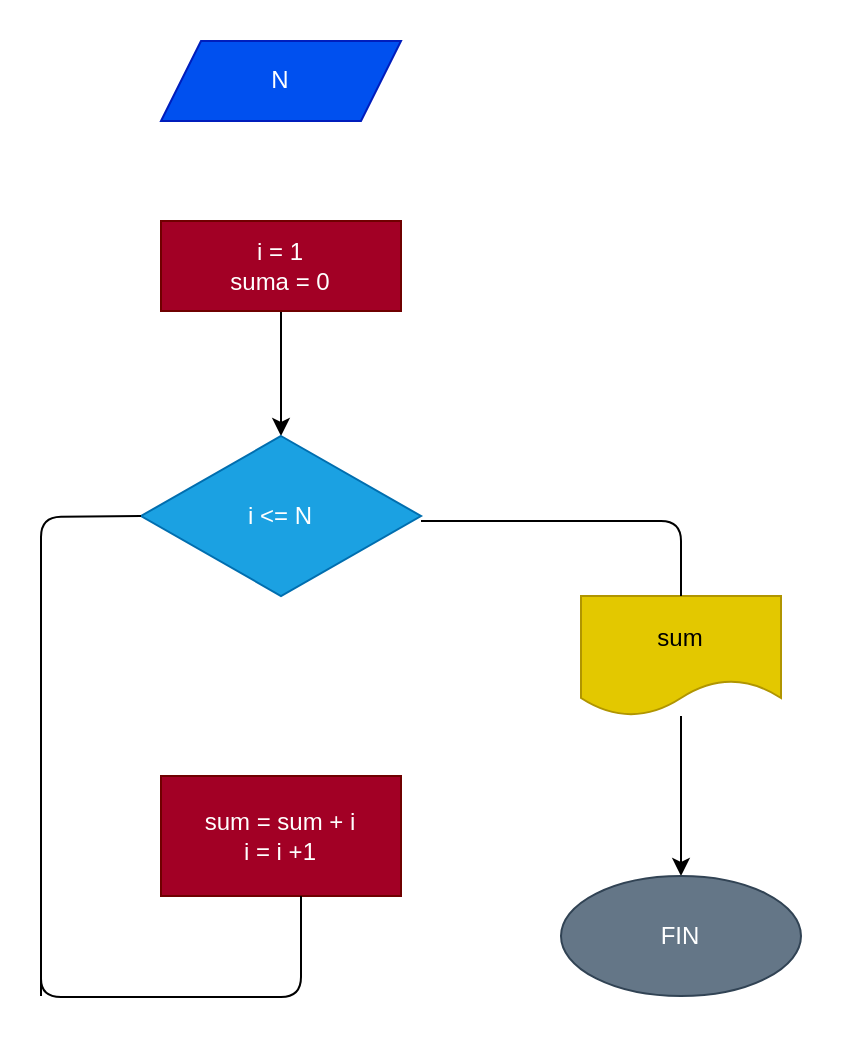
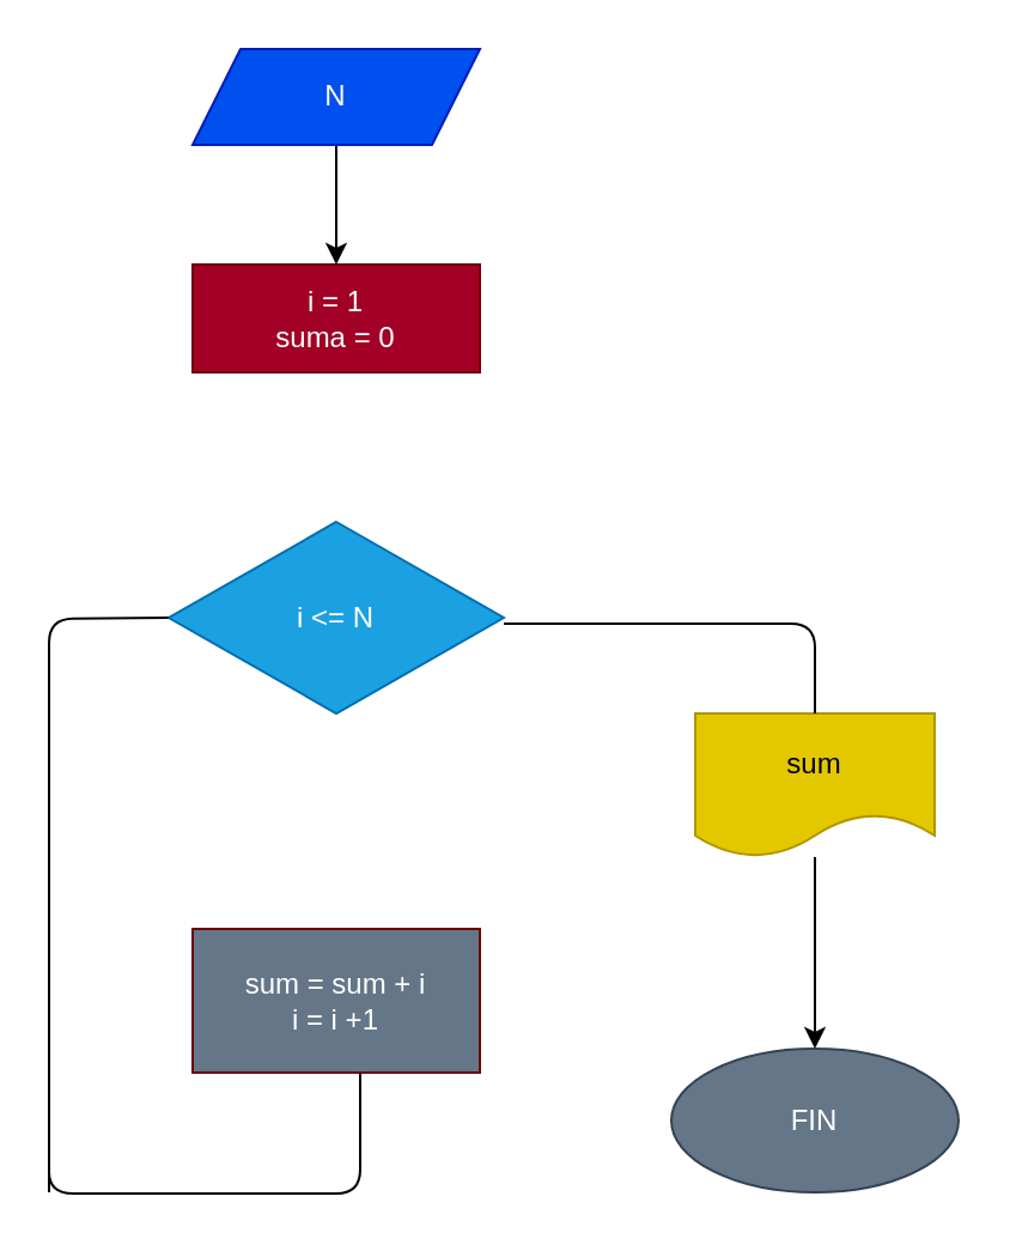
  <mxCell id="0" />
  <mxCell id="1" parent="0" />
+ <mxCell id="2" value="" style="edgeStyle=none;html=1;" edge="1" parent="1" source="3" target="5"><mxGeometry relative="1" as="geometry" /></mxCell>
  <mxCell id="3" value="N" style="shape=parallelogram;perimeter=parallelogramPerimeter;whiteSpace=wrap;html=1;fixedSize=1;fillColor=#0050ef;fontColor=#ffffff;strokeColor=#001DBC;" vertex="1" parent="1"><mxGeometry x="80" y="20" width="120" height="40" as="geometry" /></mxCell>
- <mxCell id="4" value="" style="edgeStyle=none;html=1;" edge="1" parent="1" source="5" target="6"><mxGeometry relative="1" as="geometry" /></mxCell>
  <mxCell id="5" value="i = 1&lt;br&gt;suma = 0" style="whiteSpace=wrap;html=1;fillColor=#a20025;fontColor=#ffffff;strokeColor=#6F0000;" vertex="1" parent="1"><mxGeometry x="80" y="110" width="120" height="45" as="geometry" /></mxCell>
  <mxCell id="6" value="i &amp;lt;= N" style="rhombus;whiteSpace=wrap;html=1;fillColor=#1ba1e2;fontColor=#ffffff;strokeColor=#006EAF;" vertex="1" parent="1"><mxGeometry x="70" y="217.5" width="140" height="80" as="geometry" /></mxCell>
- <mxCell id="7" value="sum = sum + i&lt;br&gt;i = i +1" style="whiteSpace=wrap;html=1;fillColor=#a20025;fontColor=#ffffff;strokeColor=#6F0000;" vertex="1" parent="1"><mxGeometry x="80" y="387.5" width="120" height="60" as="geometry" /></mxCell>
+ <mxCell id="7" value="sum = sum + i&lt;br&gt;i = i +1" style="whiteSpace=wrap;html=1;fillColor=#647687;fontColor=#ffffff;strokeColor=#6F0000;" vertex="1" parent="1"><mxGeometry x="80" y="387.5" width="120" height="60" as="geometry" /></mxCell>
  <mxCell id="8" value="" style="edgeStyle=none;html=1;" edge="1" parent="1" source="9" target="11"><mxGeometry relative="1" as="geometry" /></mxCell>
  <mxCell id="9" value="sum" style="shape=document;whiteSpace=wrap;html=1;boundedLbl=1;fillColor=#e3c800;fontColor=#000000;strokeColor=#B09500;" vertex="1" parent="1"><mxGeometry x="290" y="297.5" width="100" height="60" as="geometry" /></mxCell>
  <mxCell id="10" value="" style="endArrow=none;html=1;entryX=0.5;entryY=0;entryDx=0;entryDy=0;" edge="1" parent="1" target="9"><mxGeometry width="50" height="50" relative="1" as="geometry"><mxPoint x="210" y="260" as="sourcePoint" /><mxPoint x="260" y="210" as="targetPoint" /><Array as="points"><mxPoint x="340" y="260" /></Array></mxGeometry></mxCell>
  <mxCell id="11" value="FIN" style="ellipse;whiteSpace=wrap;html=1;fillColor=#647687;fontColor=#ffffff;strokeColor=#314354;" vertex="1" parent="1"><mxGeometry x="280" y="437.5" width="120" height="60" as="geometry" /></mxCell>
  <mxCell id="12" value="" style="endArrow=none;html=1;" edge="1" parent="1"><mxGeometry width="50" height="50" relative="1" as="geometry"><mxPoint x="20" y="480" as="sourcePoint" /><mxPoint x="150" y="447.5" as="targetPoint" /><Array as="points"><mxPoint x="20" y="498" /><mxPoint x="150" y="498" /></Array></mxGeometry></mxCell>
  <mxCell id="13" value="" style="endArrow=none;html=1;entryX=0;entryY=0.5;entryDx=0;entryDy=0;" edge="1" parent="1" target="6"><mxGeometry width="50" height="50" relative="1" as="geometry"><mxPoint x="20" y="497.5" as="sourcePoint" /><mxPoint x="70" y="447.5" as="targetPoint" /><Array as="points"><mxPoint x="20" y="258" /></Array></mxGeometry></mxCell>
